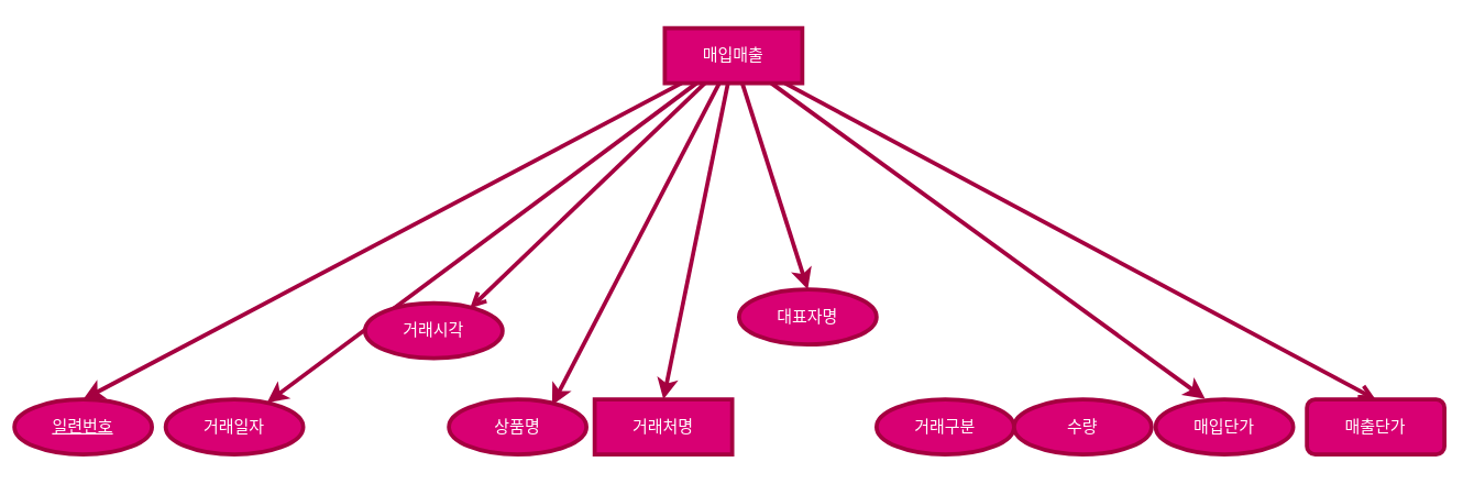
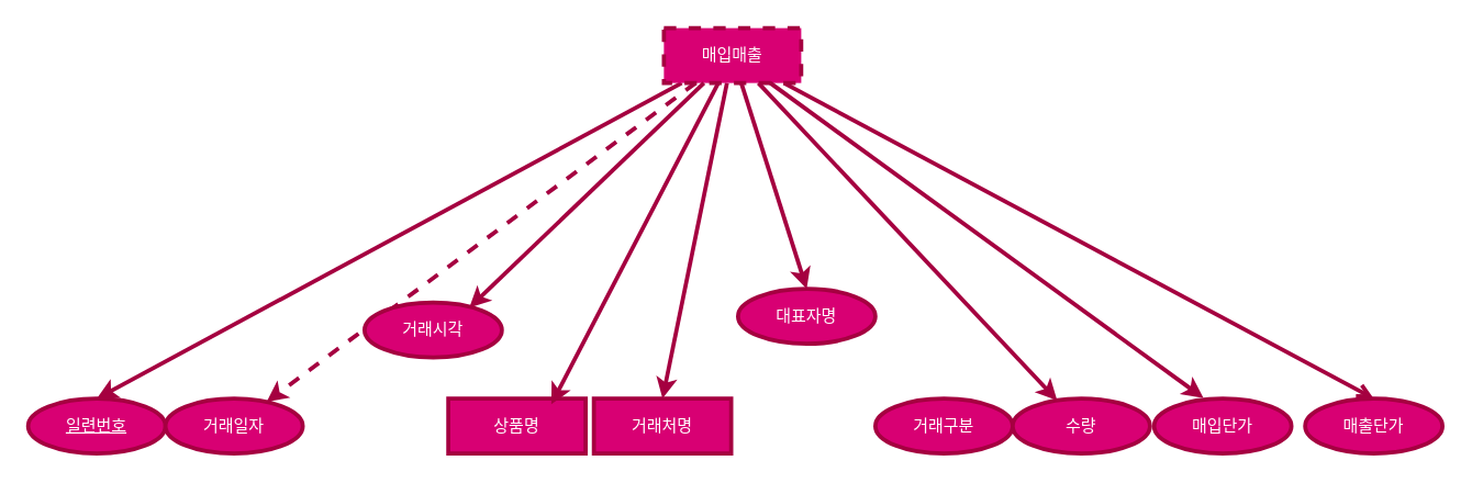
  <mxCell id="0" />
  <mxCell id="1" parent="0" />
  <mxCell id="2" style="rounded=0;orthogonalLoop=1;jettySize=auto;html=1;entryX=0.5;entryY=0;entryDx=0;entryDy=0;strokeWidth=3;strokeColor=#A50040;fillColor=#d80073;" parent="1" source="8" target="9" edge="1"><mxGeometry relative="1" as="geometry" /></mxCell>
- <mxCell id="3" style="rounded=0;orthogonalLoop=1;jettySize=auto;html=1;strokeWidth=3;strokeColor=#A50040;fillColor=#d80073;" parent="1" source="8" target="10" edge="1"><mxGeometry relative="1" as="geometry" /></mxCell>
+ <mxCell id="3" style="rounded=0;orthogonalLoop=1;jettySize=auto;html=1;strokeWidth=3;strokeColor=#A50040;fillColor=#d80073;dashed=1;" parent="1" source="8" target="10" edge="1"><mxGeometry relative="1" as="geometry" /></mxCell>
  <mxCell id="4" style="rounded=0;orthogonalLoop=1;jettySize=auto;html=1;entryX=0.5;entryY=0;entryDx=0;entryDy=0;strokeWidth=3;strokeColor=#A50040;fillColor=#d80073;" parent="1" source="8" target="13" edge="1"><mxGeometry relative="1" as="geometry" /></mxCell>
  <mxCell id="5" style="rounded=0;orthogonalLoop=1;jettySize=auto;html=1;entryX=0.5;entryY=0;entryDx=0;entryDy=0;strokeWidth=3;strokeColor=#A50040;fillColor=#d80073;" parent="1" source="8" target="14" edge="1"><mxGeometry relative="1" as="geometry" /></mxCell>
+ <mxCell id="6" style="rounded=0;orthogonalLoop=1;jettySize=auto;html=1;strokeWidth=3;strokeColor=#A50040;fillColor=#d80073;" parent="1" source="8" target="16" edge="1"><mxGeometry relative="1" as="geometry" /></mxCell>
  <mxCell id="7" style="rounded=0;orthogonalLoop=1;jettySize=auto;html=1;entryX=0.5;entryY=0;entryDx=0;entryDy=0;strokeWidth=3;strokeColor=#A50040;fillColor=#d80073;endArrow=open;" parent="1" source="8" target="18" edge="1"><mxGeometry relative="1" as="geometry" /></mxCell>
- <mxCell id="8" value="매입매출" style="whiteSpace=wrap;html=1;align=center;strokeWidth=3;strokeColor=#A50040;fillColor=#d80073;fontColor=#ffffff;" parent="1" vertex="1"><mxGeometry x="483" y="20" width="100" height="40" as="geometry" /></mxCell>
- <mxCell id="9" value="일련번호" style="ellipse;whiteSpace=wrap;html=1;align=center;fontStyle=4;strokeWidth=3;strokeColor=#A50040;fillColor=#d80073;fontColor=#ffffff;" parent="1" vertex="1"><mxGeometry x="10" y="290" width="100" height="40" as="geometry" /></mxCell>
+ <mxCell id="8" value="매입매출" style="whiteSpace=wrap;html=1;align=center;strokeWidth=3;strokeColor=#A50040;fillColor=#d80073;fontColor=#ffffff;dashed=1;" parent="1" vertex="1"><mxGeometry x="483" y="20" width="100" height="40" as="geometry" /></mxCell>
+ <mxCell id="9" value="일련번호" style="ellipse;whiteSpace=wrap;html=1;align=center;fontStyle=4;strokeWidth=3;strokeColor=#A50040;fillColor=#d80073;fontColor=#ffffff;" parent="1" vertex="1"><mxGeometry x="20" y="290" width="100" height="40" as="geometry" /></mxCell>
  <mxCell id="10" value="거래일자" style="ellipse;whiteSpace=wrap;html=1;align=center;strokeWidth=3;strokeColor=#A50040;fillColor=#d80073;fontColor=#ffffff;" parent="1" vertex="1"><mxGeometry x="120" y="290" width="100" height="40" as="geometry" /></mxCell>
  <mxCell id="11" value="거래시각" style="ellipse;whiteSpace=wrap;html=1;align=center;strokeWidth=3;strokeColor=#A50040;fillColor=#d80073;fontColor=#ffffff;" parent="1" vertex="1"><mxGeometry x="265" y="220" width="100" height="40" as="geometry" /></mxCell>
- <mxCell id="12" value="상품명" style="ellipse;whiteSpace=wrap;html=1;align=center;strokeWidth=3;strokeColor=#A50040;fillColor=#d80073;fontColor=#ffffff;" parent="1" vertex="1"><mxGeometry x="326" y="290" width="100" height="40" as="geometry" /></mxCell>
+ <mxCell id="12" value="상품명" style="whiteSpace=wrap;html=1;align=center;strokeWidth=3;strokeColor=#A50040;fillColor=#d80073;fontColor=#ffffff;rounded=0;" parent="1" vertex="1"><mxGeometry x="326" y="290" width="100" height="40" as="geometry" /></mxCell>
  <mxCell id="13" value="거래처명" style="whiteSpace=wrap;html=1;align=center;strokeWidth=3;strokeColor=#A50040;fillColor=#d80073;fontColor=#ffffff;rounded=0;" parent="1" vertex="1"><mxGeometry x="432" y="290" width="100" height="40" as="geometry" /></mxCell>
  <mxCell id="14" value="대표자명" style="ellipse;whiteSpace=wrap;html=1;align=center;strokeWidth=3;strokeColor=#A50040;fillColor=#d80073;fontColor=#ffffff;" parent="1" vertex="1"><mxGeometry x="537" y="210" width="100" height="40" as="geometry" /></mxCell>
  <mxCell id="15" value="거래구분" style="ellipse;whiteSpace=wrap;html=1;align=center;strokeWidth=3;strokeColor=#A50040;fillColor=#d80073;fontColor=#ffffff;" parent="1" vertex="1"><mxGeometry x="637" y="290" width="100" height="40" as="geometry" /></mxCell>
  <mxCell id="16" value="수량" style="ellipse;whiteSpace=wrap;html=1;align=center;strokeWidth=3;strokeColor=#A50040;fillColor=#d80073;fontColor=#ffffff;" parent="1" vertex="1"><mxGeometry x="737" y="290" width="100" height="40" as="geometry" /></mxCell>
  <mxCell id="17" value="매입단가" style="ellipse;whiteSpace=wrap;html=1;align=center;strokeWidth=3;strokeColor=#A50040;fillColor=#d80073;fontColor=#ffffff;" parent="1" vertex="1"><mxGeometry x="840" y="290" width="100" height="40" as="geometry" /></mxCell>
- <mxCell id="18" value="매출단가" style="whiteSpace=wrap;html=1;align=center;strokeWidth=3;strokeColor=#A50040;fillColor=#d80073;fontColor=#ffffff;rounded=1;" parent="1" vertex="1"><mxGeometry x="950" y="290" width="100" height="40" as="geometry" /></mxCell>
+ <mxCell id="18" value="매출단가" style="ellipse;whiteSpace=wrap;html=1;align=center;strokeWidth=3;strokeColor=#A50040;fillColor=#d80073;fontColor=#ffffff;" parent="1" vertex="1"><mxGeometry x="950" y="290" width="100" height="40" as="geometry" /></mxCell>
  <mxCell id="19" style="rounded=0;orthogonalLoop=1;jettySize=auto;html=1;entryX=0.75;entryY=0.104;entryDx=0;entryDy=0;entryPerimeter=0;strokeWidth=3;strokeColor=#A50040;fillColor=#d80073;" parent="1" source="8" target="12" edge="1"><mxGeometry relative="1" as="geometry" /></mxCell>
  <mxCell id="20" style="rounded=0;orthogonalLoop=1;jettySize=auto;html=1;entryX=0.359;entryY=-0.011;entryDx=0;entryDy=0;entryPerimeter=0;strokeWidth=3;strokeColor=#A50040;fillColor=#d80073;" parent="1" source="8" target="17" edge="1"><mxGeometry relative="1" as="geometry" /></mxCell>
- <mxCell id="21" style="rounded=0;orthogonalLoop=1;jettySize=auto;html=1;entryX=0.763;entryY=0.094;entryDx=0;entryDy=0;entryPerimeter=0;strokeWidth=3;strokeColor=#A50040;fillColor=#d80073;endArrow=open;" parent="1" source="8" target="11" edge="1"><mxGeometry relative="1" as="geometry" /></mxCell>
+ <mxCell id="21" style="rounded=0;orthogonalLoop=1;jettySize=auto;html=1;entryX=0.763;entryY=0.094;entryDx=0;entryDy=0;entryPerimeter=0;strokeWidth=3;strokeColor=#A50040;fillColor=#d80073;" parent="1" source="8" target="11" edge="1"><mxGeometry relative="1" as="geometry" /></mxCell>
